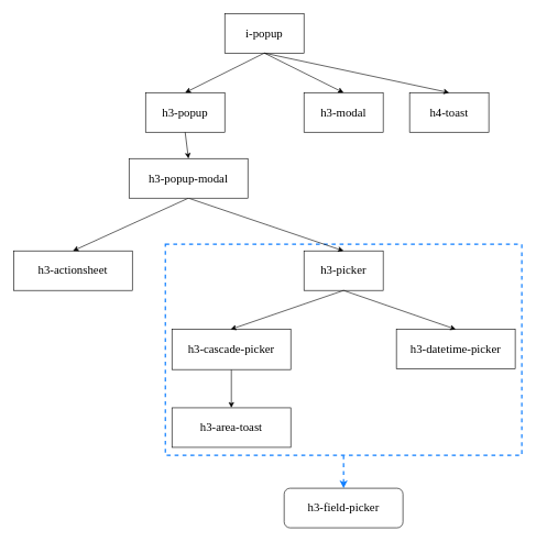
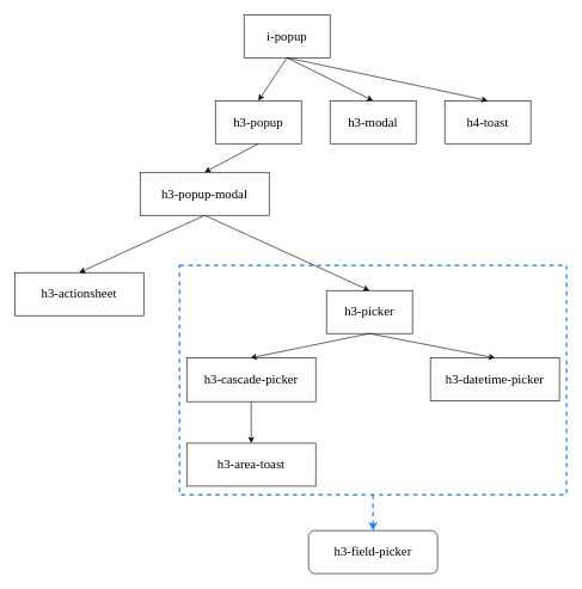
  <mxCell id="0" />
  <mxCell id="1" parent="0" />
  <mxCell id="2" value="" style="rounded=0;whiteSpace=wrap;html=1;glass=0;dashed=1;fillColor=none;strokeColor=#107fff;strokeWidth=2;" vertex="1" parent="1"><mxGeometry x="250" y="370" width="540" height="320" as="geometry" /></mxCell>
  <mxCell id="3" value="&lt;font style=&quot;font-size: 18px&quot; face=&quot;Verdana&quot;&gt;i-popup&lt;/font&gt;" style="rounded=0;whiteSpace=wrap;html=1;" parent="1" vertex="1"><mxGeometry x="340" y="20" width="120" height="60" as="geometry" /></mxCell>
  <mxCell id="4" value="&lt;span style=&quot;font-family: &amp;#34;verdana&amp;#34; ; font-size: 18px&quot;&gt;h4-toast&lt;/span&gt;" style="rounded=0;whiteSpace=wrap;html=1;" vertex="1" parent="1"><mxGeometry x="620" y="140" width="120" height="60" as="geometry" /></mxCell>
  <mxCell id="5" value="&lt;font style=&quot;font-size: 18px&quot; face=&quot;Verdana&quot;&gt;h3-modal&lt;/font&gt;" style="rounded=0;whiteSpace=wrap;html=1;" vertex="1" parent="1"><mxGeometry x="460" y="140" width="120" height="60" as="geometry" /></mxCell>
- <mxCell id="6" value="&lt;font style=&quot;font-size: 18px&quot; face=&quot;Verdana&quot;&gt;h3-popup&lt;/font&gt;" style="rounded=0;whiteSpace=wrap;html=1;" vertex="1" parent="1"><mxGeometry x="220" y="140" width="120" height="60" as="geometry" /></mxCell>
+ <mxCell id="6" value="&lt;font style=&quot;font-size: 18px&quot; face=&quot;Verdana&quot;&gt;h3-popup&lt;/font&gt;" style="rounded=0;whiteSpace=wrap;html=1;" vertex="1" parent="1"><mxGeometry x="300" y="140" width="120" height="60" as="geometry" /></mxCell>
  <mxCell id="7" value="" style="endArrow=classic;html=1;exitX=0.5;exitY=1;exitDx=0;exitDy=0;entryX=0.5;entryY=0;entryDx=0;entryDy=0;" edge="1" parent="1" source="3" target="6"><mxGeometry width="50" height="50" relative="1" as="geometry"><mxPoint x="120" y="270" as="sourcePoint" /><mxPoint x="300" y="140" as="targetPoint" /></mxGeometry></mxCell>
  <mxCell id="8" value="" style="endArrow=classic;html=1;entryX=0.5;entryY=0;entryDx=0;entryDy=0;exitX=0.5;exitY=1;exitDx=0;exitDy=0;" edge="1" parent="1" source="3" target="5"><mxGeometry width="50" height="50" relative="1" as="geometry"><mxPoint x="120" y="270" as="sourcePoint" /><mxPoint x="170" y="220" as="targetPoint" /></mxGeometry></mxCell>
  <mxCell id="9" value="" style="endArrow=classic;html=1;entryX=0.5;entryY=0;entryDx=0;entryDy=0;exitX=0.5;exitY=1;exitDx=0;exitDy=0;" edge="1" parent="1" source="3" target="4"><mxGeometry width="50" height="50" relative="1" as="geometry"><mxPoint x="120" y="270" as="sourcePoint" /><mxPoint x="170" y="220" as="targetPoint" /></mxGeometry></mxCell>
- <mxCell id="10" value="&lt;span style=&quot;font-family: &amp;#34;verdana&amp;#34; ; font-size: 18px&quot;&gt;h3-picker&lt;/span&gt;" style="rounded=0;whiteSpace=wrap;html=1;" vertex="1" parent="1"><mxGeometry x="460" y="380" width="120" height="60" as="geometry" /></mxCell>
+ <mxCell id="10" value="&lt;span style=&quot;font-family: &amp;#34;verdana&amp;#34; ; font-size: 18px&quot;&gt;h3-picker&lt;/span&gt;" style="rounded=0;whiteSpace=wrap;html=1;" vertex="1" parent="1"><mxGeometry x="455" y="405" width="120" height="60" as="geometry" /></mxCell>
  <mxCell id="11" value="&lt;font face=&quot;Verdana&quot;&gt;&lt;span style=&quot;font-size: 18px&quot;&gt;h3-actionsheet&lt;/span&gt;&lt;/font&gt;" style="rounded=0;whiteSpace=wrap;html=1;" vertex="1" parent="1"><mxGeometry x="20" y="380" width="180" height="60" as="geometry" /></mxCell>
  <mxCell id="12" value="" style="endArrow=classic;html=1;exitX=0.5;exitY=1;exitDx=0;exitDy=0;entryX=0.5;entryY=0;entryDx=0;entryDy=0;" edge="1" parent="1" target="11" source="15"><mxGeometry width="50" height="50" relative="1" as="geometry"><mxPoint x="240" y="320" as="sourcePoint" /><mxPoint x="140" y="380" as="targetPoint" /></mxGeometry></mxCell>
  <mxCell id="13" value="" style="endArrow=classic;html=1;entryX=0.5;entryY=0;entryDx=0;entryDy=0;exitX=0.5;exitY=1;exitDx=0;exitDy=0;" edge="1" parent="1" target="15" source="6"><mxGeometry width="50" height="50" relative="1" as="geometry"><mxPoint x="240" y="200" as="sourcePoint" /><mxPoint x="10" y="340" as="targetPoint" /></mxGeometry></mxCell>
  <mxCell id="14" value="" style="endArrow=classic;html=1;entryX=0.5;entryY=0;entryDx=0;entryDy=0;exitX=0.5;exitY=1;exitDx=0;exitDy=0;" edge="1" parent="1" target="10" source="15"><mxGeometry width="50" height="50" relative="1" as="geometry"><mxPoint x="240" y="320" as="sourcePoint" /><mxPoint x="10" y="460" as="targetPoint" /></mxGeometry></mxCell>
  <mxCell id="15" value="&lt;font style=&quot;font-size: 18px&quot; face=&quot;Verdana&quot;&gt;h3-popup-modal&lt;/font&gt;" style="rounded=0;whiteSpace=wrap;html=1;" vertex="1" parent="1"><mxGeometry x="195" y="240" width="180" height="60" as="geometry" /></mxCell>
  <mxCell id="16" style="edgeStyle=orthogonalEdgeStyle;rounded=0;orthogonalLoop=1;jettySize=auto;html=1;exitX=0.5;exitY=1;exitDx=0;exitDy=0;entryX=0.5;entryY=0;entryDx=0;entryDy=0;" edge="1" parent="1" source="17" target="21"><mxGeometry relative="1" as="geometry" /></mxCell>
  <mxCell id="17" value="&lt;font face=&quot;Verdana&quot;&gt;&lt;span style=&quot;font-size: 18px&quot;&gt;h3-cascade-picker&lt;/span&gt;&lt;/font&gt;" style="rounded=0;whiteSpace=wrap;html=1;" vertex="1" parent="1"><mxGeometry x="260" y="499" width="180" height="61" as="geometry" /></mxCell>
  <mxCell id="18" value="" style="endArrow=classic;html=1;entryX=0.5;entryY=0;entryDx=0;entryDy=0;exitX=0.5;exitY=1;exitDx=0;exitDy=0;" edge="1" parent="1" source="10"><mxGeometry width="50" height="50" relative="1" as="geometry"><mxPoint x="520" y="460" as="sourcePoint" /><mxPoint x="349" y="499" as="targetPoint" /></mxGeometry></mxCell>
  <mxCell id="19" value="&lt;font face=&quot;Verdana&quot;&gt;&lt;span style=&quot;font-size: 18px&quot;&gt;h3-datetime-picker&lt;/span&gt;&lt;/font&gt;" style="rounded=0;whiteSpace=wrap;html=1;" vertex="1" parent="1"><mxGeometry x="600" y="499" width="180" height="60" as="geometry" /></mxCell>
  <mxCell id="20" value="" style="endArrow=classic;html=1;exitX=0.5;exitY=1;exitDx=0;exitDy=0;entryX=0.5;entryY=0;entryDx=0;entryDy=0;" edge="1" parent="1" source="10" target="19"><mxGeometry width="50" height="50" relative="1" as="geometry"><mxPoint x="620" y="549" as="sourcePoint" /><mxPoint x="660" y="440" as="targetPoint" /></mxGeometry></mxCell>
  <mxCell id="21" value="&lt;font face=&quot;Verdana&quot;&gt;&lt;span style=&quot;font-size: 18px&quot;&gt;h3-area-toast&lt;/span&gt;&lt;/font&gt;" style="rounded=0;whiteSpace=wrap;html=1;" vertex="1" parent="1"><mxGeometry x="260" y="618" width="180" height="60" as="geometry" /></mxCell>
  <mxCell id="22" value="" style="endArrow=classic;html=1;strokeColor=#107FFF;strokeWidth=2;exitX=0.5;exitY=1;exitDx=0;exitDy=0;dashed=1;" edge="1" parent="1" source="2"><mxGeometry width="50" height="50" relative="1" as="geometry"><mxPoint x="20" y="760" as="sourcePoint" /><mxPoint x="520" y="740" as="targetPoint" /></mxGeometry></mxCell>
  <mxCell id="23" value="&lt;font style=&quot;font-size: 18px&quot; face=&quot;Verdana&quot;&gt;h3-field-picker&lt;/font&gt;" style="rounded=1;whiteSpace=wrap;html=1;" vertex="1" parent="1"><mxGeometry x="430" y="740" width="180" height="60" as="geometry" /></mxCell>
